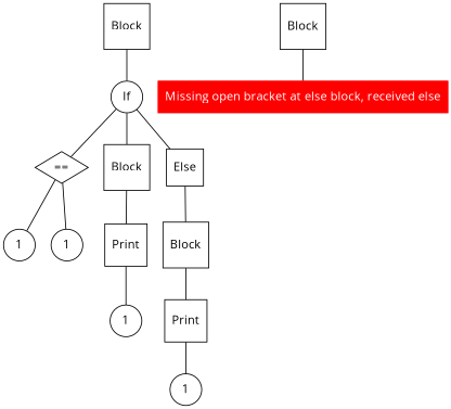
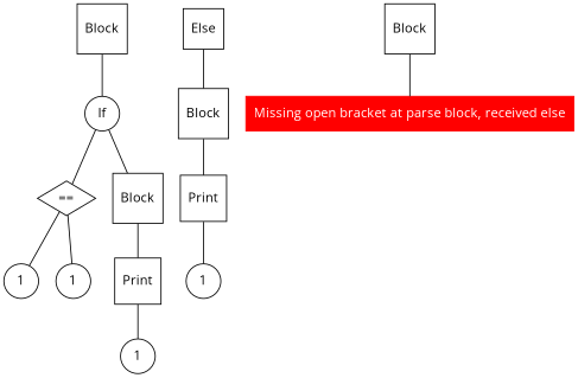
  graph {
    fontname="Open Sans"
    node [fontname="Open Sans" shape=square]
    edge [fontname="Open Sans"]
    n1 [label=Block]
    n2 [label=If shape=circle]
    n3 [label="==" shape=diamond]
    n4 [label=Block]
    n5 [label=Else]
    n6 [label=1 shape=circle]
    n7 [label=1 shape=circle]
    n8 [label=Print]
    n9 [label=Block]
    n10 [label=1 shape=circle]
    n11 [label=Print]
    n12 [label=1 shape=circle]
    n13 [label=Block]
-   n14 [color=red fontcolor=white label="Missing open bracket at else block, received else" shape=box style=filled]
+   n14 [color=red fontcolor=white label="Missing open bracket at parse block, received else" shape=box style=filled]
    n1 -- n2
    n2 -- n3
    n2 -- n4
-   n2 -- n5
    n3 -- n6
    n3 -- n7
    n4 -- n8
    n5 -- n9
    n8 -- n10
    n9 -- n11
    n11 -- n12
    n13 -- n14
  }
